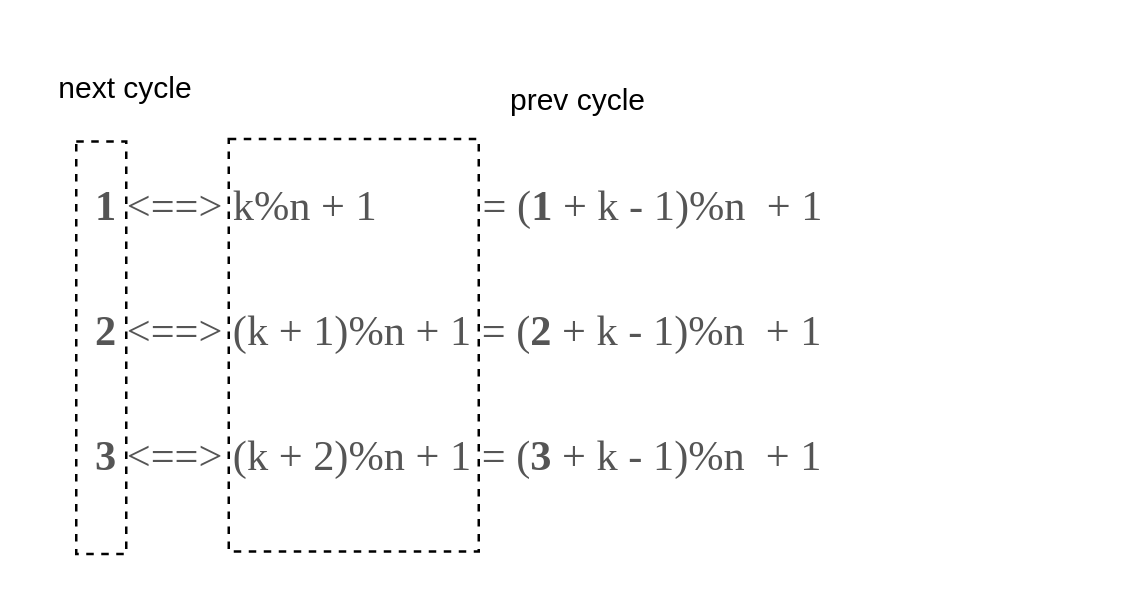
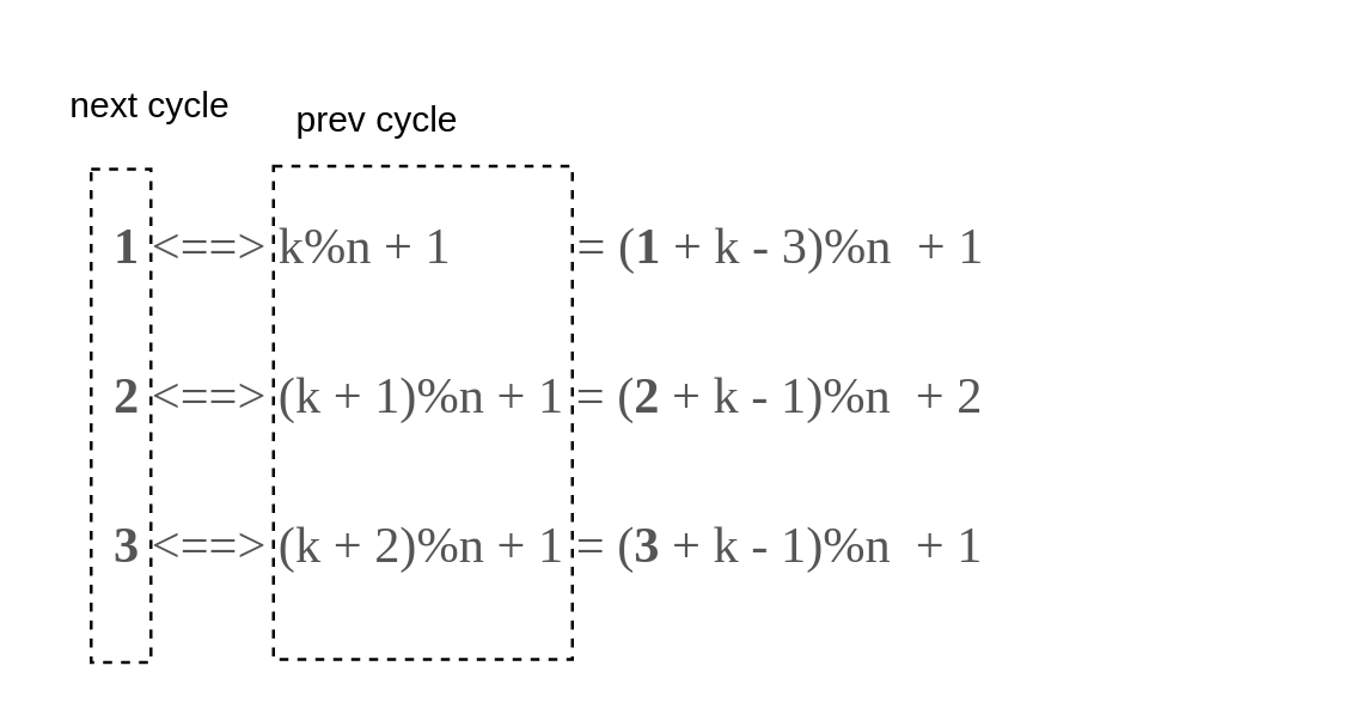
  <mxCell id="0" />
  <mxCell id="1" parent="0" />
- <mxCell id="2" value="&lt;font face=&quot;KaTeX_Main, Times New Roman, serif&quot; color=&quot;#555555&quot;&gt;&lt;span style=&quot;font-size: 16.94px; background-color: rgb(255, 255, 255);&quot;&gt;&lt;b&gt;1&lt;/b&gt;&amp;nbsp;&amp;lt;==&amp;gt; k%n + 1&amp;nbsp; &amp;nbsp; &amp;nbsp; &amp;nbsp; &amp;nbsp; = (&lt;b&gt;1 &lt;/b&gt;+ k - 1)%n&amp;nbsp; + 1&lt;br&gt;&lt;br&gt;&lt;/span&gt;&lt;/font&gt;" style="text;whiteSpace=wrap;html=1;" vertex="1" parent="1"><mxGeometry x="36" y="66" width="400" height="40" as="geometry" /></mxCell>
- <mxCell id="3" value="&lt;font face=&quot;KaTeX_Main, Times New Roman, serif&quot; color=&quot;#555555&quot;&gt;&lt;span style=&quot;font-size: 16.94px; background-color: rgb(255, 255, 255);&quot;&gt;&lt;b&gt;2&lt;/b&gt;&amp;nbsp;&amp;lt;==&amp;gt; (k + 1)%n + 1 = (&lt;b&gt;2&amp;nbsp;&lt;/b&gt;+ k - 1)%n&amp;nbsp; + 1&lt;br&gt;&lt;br&gt;&lt;/span&gt;&lt;/font&gt;" style="text;whiteSpace=wrap;html=1;" vertex="1" parent="1"><mxGeometry x="36" y="116" width="400" height="40" as="geometry" /></mxCell>
+ <mxCell id="2" value="&lt;font face=&quot;KaTeX_Main, Times New Roman, serif&quot; color=&quot;#555555&quot;&gt;&lt;span style=&quot;font-size: 16.94px; background-color: rgb(255, 255, 255);&quot;&gt;&lt;b&gt;1&lt;/b&gt;&amp;nbsp;&amp;lt;==&amp;gt; k%n + 1&amp;nbsp; &amp;nbsp; &amp;nbsp; &amp;nbsp; &amp;nbsp; = (&lt;b&gt;1 &lt;/b&gt;+ k - 3)%n&amp;nbsp; + 1&lt;br&gt;&lt;br&gt;&lt;/span&gt;&lt;/font&gt;" style="text;whiteSpace=wrap;html=1;" vertex="1" parent="1"><mxGeometry x="36" y="66" width="400" height="40" as="geometry" /></mxCell>
+ <mxCell id="3" value="&lt;font face=&quot;KaTeX_Main, Times New Roman, serif&quot; color=&quot;#555555&quot;&gt;&lt;span style=&quot;font-size: 16.94px; background-color: rgb(255, 255, 255);&quot;&gt;&lt;b&gt;2&lt;/b&gt;&amp;nbsp;&amp;lt;==&amp;gt; (k + 1)%n + 1 = (&lt;b&gt;2&amp;nbsp;&lt;/b&gt;+ k - 1)%n&amp;nbsp; + 2&lt;br&gt;&lt;br&gt;&lt;/span&gt;&lt;/font&gt;" style="text;whiteSpace=wrap;html=1;" vertex="1" parent="1"><mxGeometry x="36" y="116" width="400" height="40" as="geometry" /></mxCell>
  <mxCell id="4" value="&lt;font face=&quot;KaTeX_Main, Times New Roman, serif&quot; color=&quot;#555555&quot;&gt;&lt;span style=&quot;font-size: 16.94px; background-color: rgb(255, 255, 255);&quot;&gt;&lt;b&gt;3&lt;/b&gt;&amp;nbsp;&amp;lt;==&amp;gt; (k + 2)%n + 1 = (&lt;b&gt;3&amp;nbsp;&lt;/b&gt;+ k - 1)%n&amp;nbsp; + 1&lt;br&gt;&lt;br&gt;&lt;/span&gt;&lt;/font&gt;" style="text;whiteSpace=wrap;html=1;" vertex="1" parent="1"><mxGeometry x="36" y="166" width="400" height="40" as="geometry" /></mxCell>
  <mxCell id="5" value="next cycle" style="text;html=1;strokeColor=none;fillColor=none;align=center;verticalAlign=middle;whiteSpace=wrap;rounded=0;" vertex="1" parent="1"><mxGeometry x="20" y="20" width="60" height="30" as="geometry" /></mxCell>
- <mxCell id="6" value="prev cycle" style="text;html=1;strokeColor=none;fillColor=none;align=center;verticalAlign=middle;whiteSpace=wrap;rounded=0;" vertex="1" parent="1"><mxGeometry x="201" y="25" width="60" height="30" as="geometry" /></mxCell>
+ <mxCell id="6" value="prev cycle" style="text;html=1;strokeColor=none;fillColor=none;align=center;verticalAlign=middle;whiteSpace=wrap;rounded=0;" vertex="1" parent="1"><mxGeometry x="96" y="25" width="60" height="30" as="geometry" /></mxCell>
  <mxCell id="7" value="" style="rounded=0;whiteSpace=wrap;html=1;fillColor=none;dashed=1;" vertex="1" parent="1"><mxGeometry x="30" y="56" width="20" height="165" as="geometry" /></mxCell>
  <mxCell id="8" value="" style="rounded=0;whiteSpace=wrap;html=1;fillColor=none;dashed=1;" vertex="1" parent="1"><mxGeometry x="91" y="55" width="100" height="165" as="geometry" /></mxCell>
